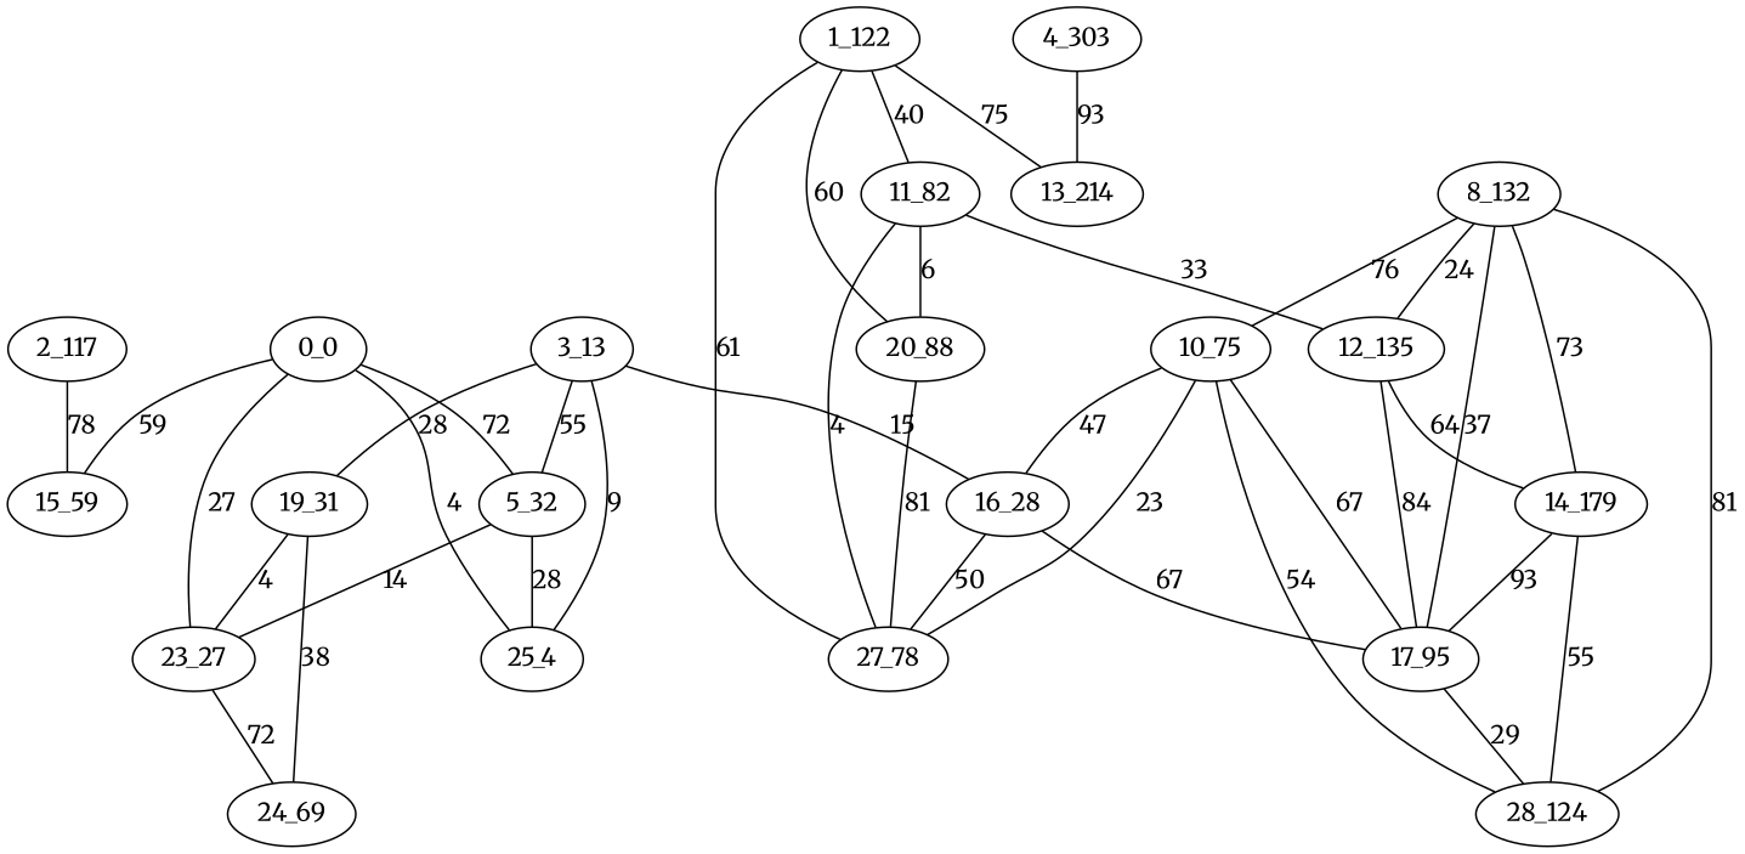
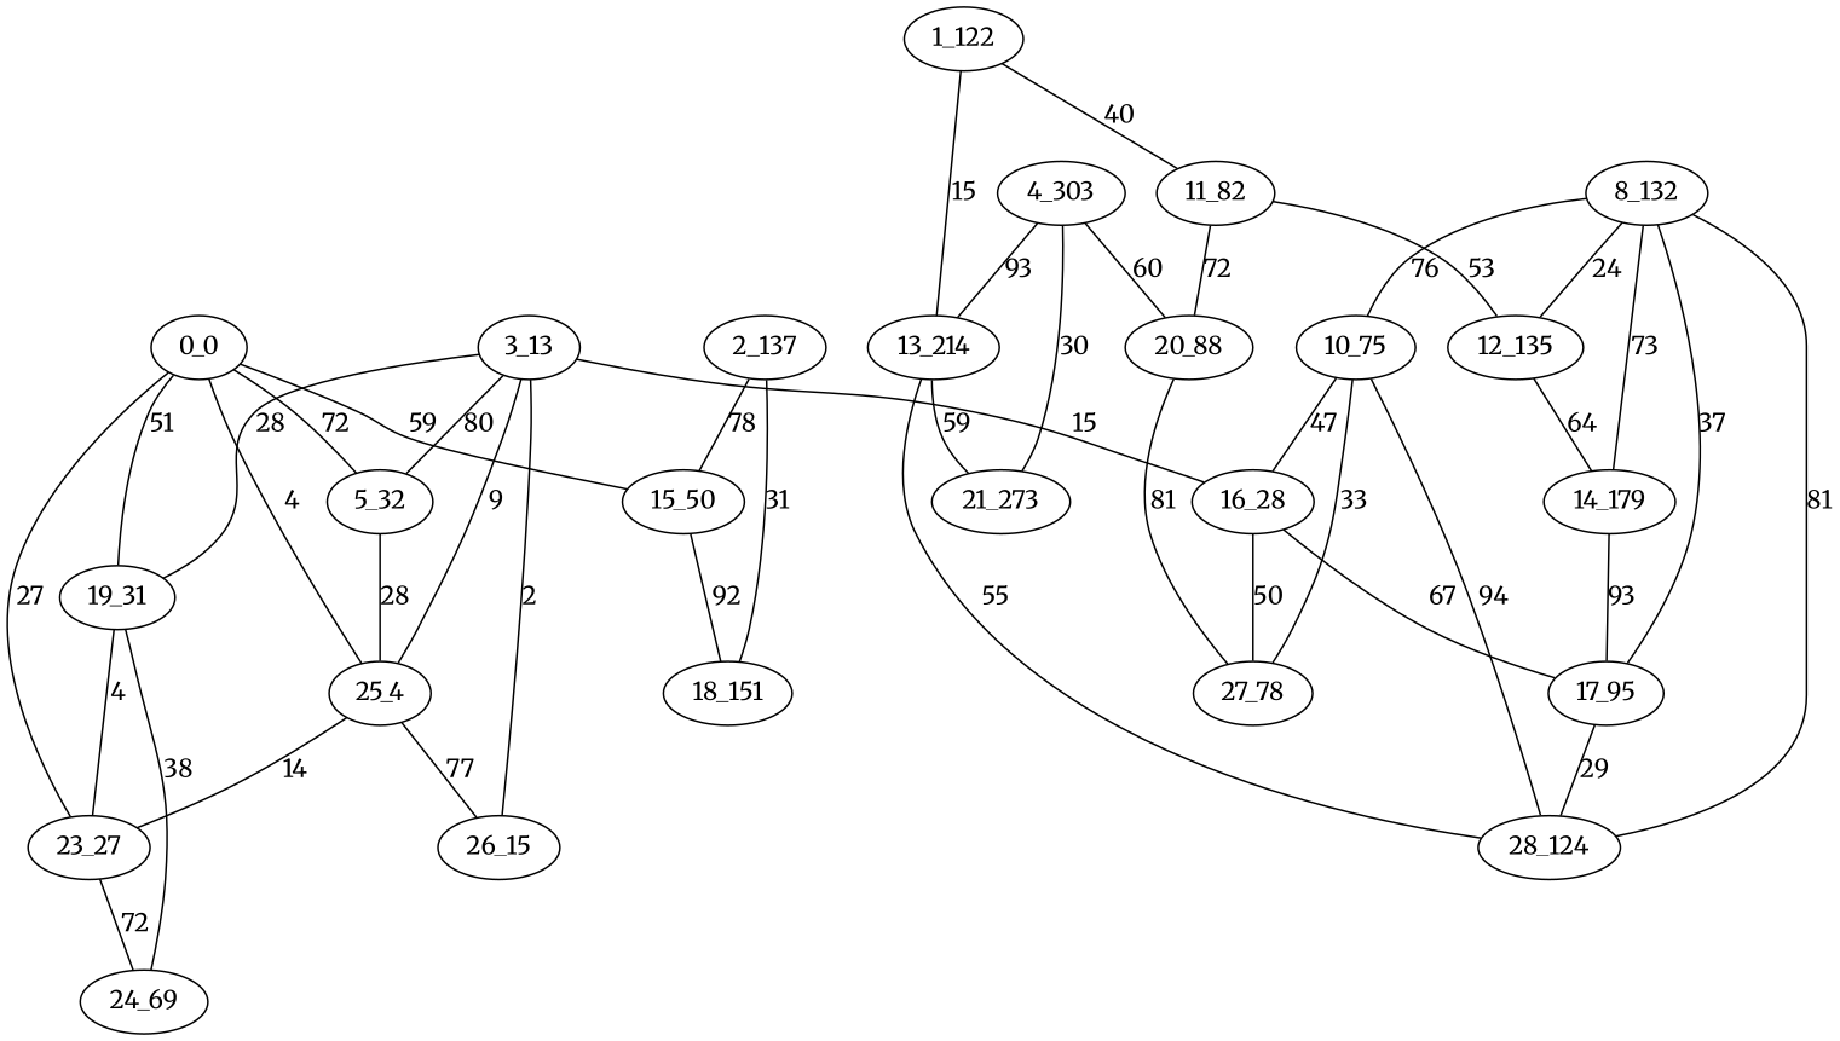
  graph {
    fontname=Merriweather
    node [fontname=Merriweather]
    edge [fontname=Merriweather]
    n1 [label="0_0"]
    n2 [label="5_32"]
-   n3 [label="15_59"]
+   n3 [label="15_50"]
    n4 [label="19_31"]
    n5 [label="23_27"]
    n6 [label="25_4"]
+   n7 [label="18_151"]
    n8 [label="24_69"]
+   n9 [label="26_15"]
    n10 [label="1_122"]
    n11 [label="11_82"]
    n12 [label="13_214"]
    n13 [label="20_88"]
    n14 [label="27_78"]
    n15 [label="12_135"]
-   n17 [label="2_117"]
+   n16 [label="21_273"]
+   n17 [label="2_137"]
    n18 [label="3_13"]
    n19 [label="16_28"]
    n20 [label="17_95"]
    n21 [label="4_303"]
    n22 [label="8_132"]
    n23 [label="10_75"]
    n24 [label="14_179"]
    n25 [label="28_124"]
    n1 -- n2 [label=72]
    n1 -- n3 [label=59]
+   n1 -- n4 [label=51]
    n1 -- n5 [label=27]
    n1 -- n6 [label=4]
-   n2 -- n5 [label=14]
+   n6 -- n5 [label=14]
    n2 -- n6 [label=28]
+   n3 -- n7 [label=92]
    n4 -- n5 [label=4]
    n4 -- n8 [label=38]
    n5 -- n8 [label=72]
+   n6 -- n9 [label=77]
    n10 -- n11 [label=40]
-   n10 -- n12 [label=75]
-   n10 -- n13 [label=60]
-   n10 -- n14 [label=61]
-   n11 -- n13 [label=6]
-   n11 -- n14 [label=4]
-   n11 -- n15 [label=33]
+   n10 -- n12 [label=15]
+   n21 -- n13 [label=60]
+   n11 -- n13 [label=72]
+   n11 -- n15 [label=53]
+   n12 -- n16 [label=59]
    n13 -- n14 [label=81]
-   n15 -- n20 [label=84]
    n15 -- n24 [label=64]
    n17 -- n3 [label=78]
-   n18 -- n2 [label=55]
+   n17 -- n7 [label=31]
+   n18 -- n2 [label=80]
    n18 -- n4 [label=28]
    n18 -- n6 [label=9]
+   n18 -- n9 [label=2]
    n18 -- n19 [label=15]
    n19 -- n14 [label=50]
    n19 -- n20 [label=67]
    n20 -- n25 [label=29]
    n21 -- n12 [label=93]
+   n21 -- n16 [label=30]
    n22 -- n15 [label=24]
    n22 -- n20 [label=37]
    n22 -- n23 [label=76]
    n22 -- n24 [label=73]
    n22 -- n25 [label=81]
-   n23 -- n14 [label=23]
+   n23 -- n14 [label=33]
    n23 -- n19 [label=47]
-   n23 -- n20 [label=67]
-   n23 -- n25 [label=54]
+   n23 -- n25 [label=94]
    n24 -- n20 [label=93]
-   n24 -- n25 [label=55]
+   n12 -- n25 [label=55]
  }
